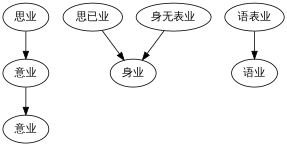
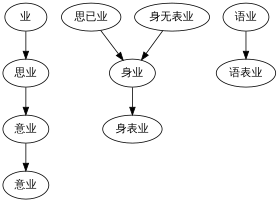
  digraph {
+   n1 [label="业"]
    n2 [label="思业"]
    n3 [label="思已业"]
    n4 [label="身业"]
    n5 [label="意业"]
+   "身表业"
    n7 [label="语业"]
    "语表业"
    "意业"
    "身无表业"
+   n1 -> n2
    n2 -> n5
    n3 -> n4
+   n4 -> "身表业"
    n5 -> "意业"
-   "语表业" -> n7
+   n7 -> "语表业"
    "身无表业" -> n4
  }
